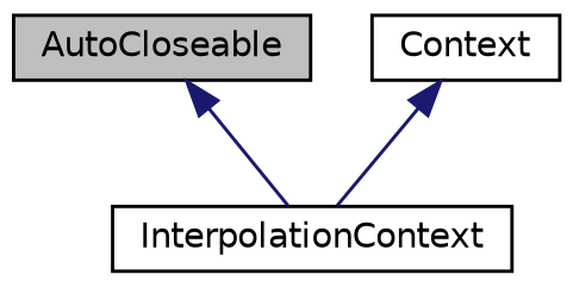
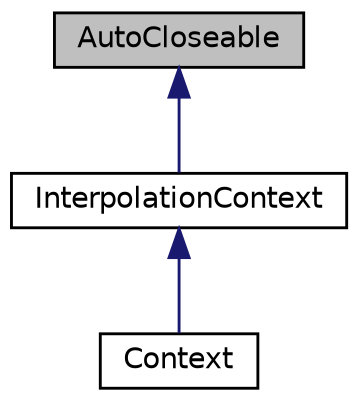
  digraph {
    node [color=black fillcolor=white fontname=Helvetica fontsize=10 shape=record style=filled]
    edge [color=midnightblue dir=back fontname=Helvetica fontsize=10 labelfontname=Helvetica labelfontsize=10 style=solid]
    n1 [fillcolor=grey75 fontcolor=black height=0.2 label=AutoCloseable width=0.4]
    n2 [height=0.2 label=InterpolationContext width=0.4]
    n3 [height=0.2 label=Context width=0.4]
    n1 -> n2
-   n3 -> n2
+   n2 -> n3
  }
